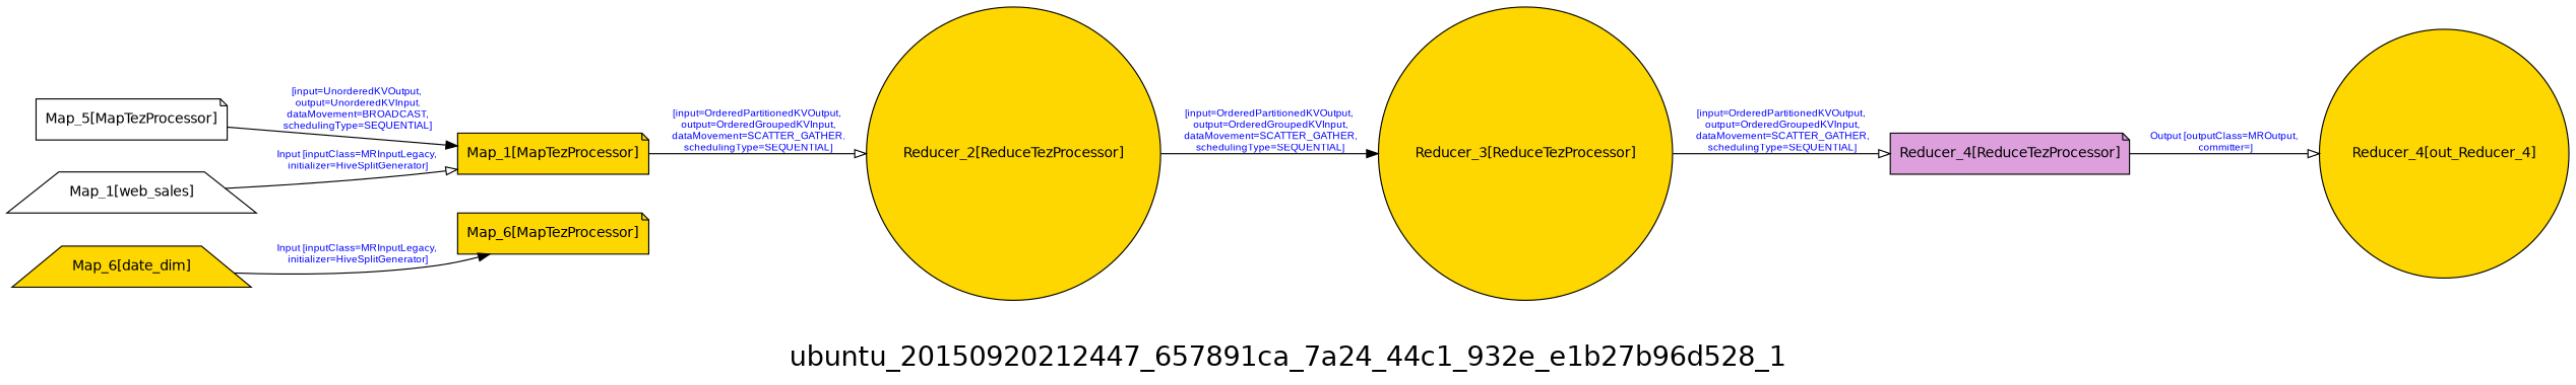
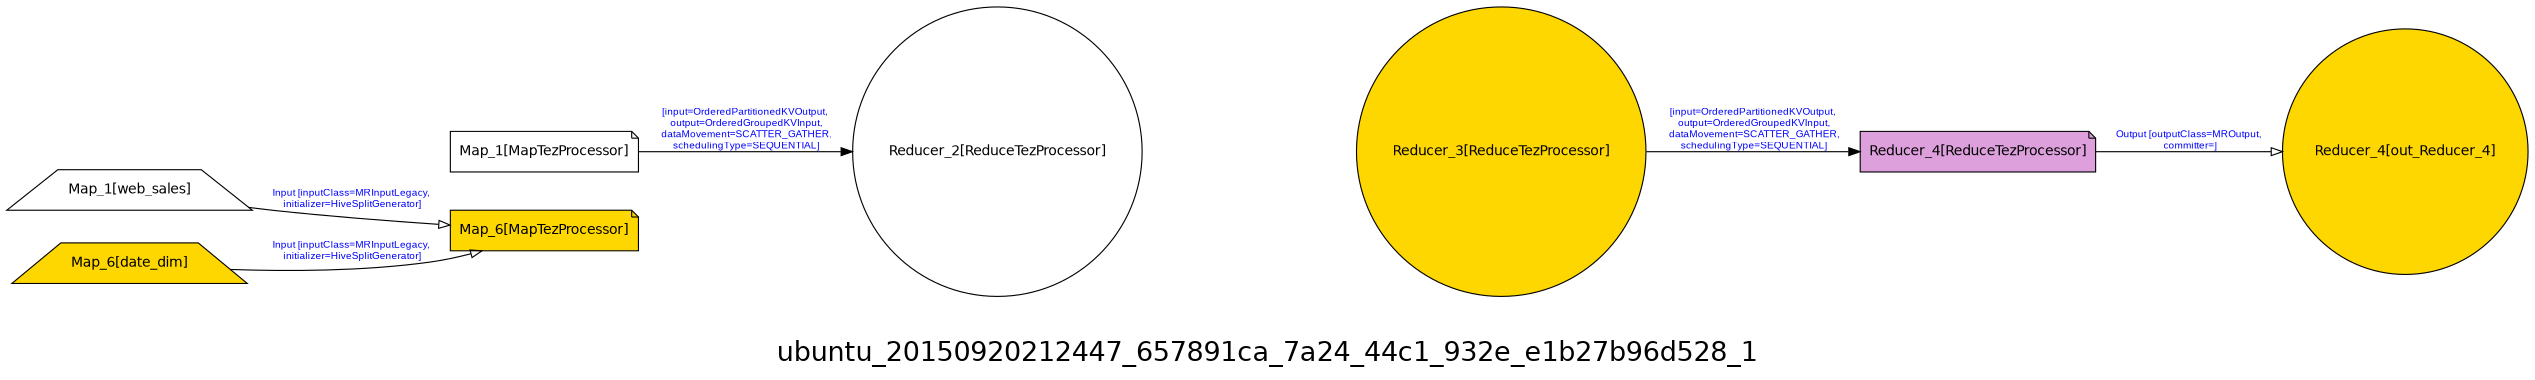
  digraph {
    fontname=Helvetica
    fontsize=24
    label=ubuntu_20150920212447_657891ca_7a24_44c1_932e_e1b27b96d528_1
    rankdir=LR
    node [fillcolor=gold fontname=Helvetica fontsize=12 shape=note style=filled]
    edge [arrowhead=normal fontcolor=blue fontname=Arial fontsize=9]
-   n1 [fillcolor=white label="Map_5[MapTezProcessor]"]
-   n2 [label="Map_1[MapTezProcessor]"]
-   n3 [label="Reducer_2[ReduceTezProcessor]" shape=circle]
+   n2 [fillcolor=white label="Map_1[MapTezProcessor]"]
+   n3 [fillcolor=white label="Reducer_2[ReduceTezProcessor]" shape=circle]
    n4 [label="Reducer_3[ReduceTezProcessor]" shape=circle]
    n5 [fillcolor=plum label="Reducer_4[ReduceTezProcessor]"]
    n6 [label="Reducer_4[out_Reducer_4]" shape=circle]
    n7 [fillcolor=white label="Map_1[web_sales]" shape=trapezium]
    n8 [label="Map_6[date_dim]" shape=trapezium]
    n9 [label="Map_6[MapTezProcessor]"]
-   n1 -> n2 [label="[input=UnorderedKVOutput,\n output=UnorderedKVInput,\n dataMovement=BROADCAST,\n schedulingType=SEQUENTIAL]"]
-   n2 -> n3 [arrowhead=onormal label="[input=OrderedPartitionedKVOutput,\n output=OrderedGroupedKVInput,\n dataMovement=SCATTER_GATHER,\n schedulingType=SEQUENTIAL]"]
-   n3 -> n4 [label="[input=OrderedPartitionedKVOutput,\n output=OrderedGroupedKVInput,\n dataMovement=SCATTER_GATHER,\n schedulingType=SEQUENTIAL]"]
-   n4 -> n5 [arrowhead=onormal label="[input=OrderedPartitionedKVOutput,\n output=OrderedGroupedKVInput,\n dataMovement=SCATTER_GATHER,\n schedulingType=SEQUENTIAL]"]
+   n2 -> n3 [label="[input=OrderedPartitionedKVOutput,\n output=OrderedGroupedKVInput,\n dataMovement=SCATTER_GATHER,\n schedulingType=SEQUENTIAL]"]
+   n4 -> n5 [label="[input=OrderedPartitionedKVOutput,\n output=OrderedGroupedKVInput,\n dataMovement=SCATTER_GATHER,\n schedulingType=SEQUENTIAL]"]
    n5 -> n6 [arrowhead=onormal label="Output [outputClass=MROutput,\n committer=]"]
-   n7 -> n2 [arrowhead=onormal label="Input [inputClass=MRInputLegacy,\n initializer=HiveSplitGenerator]"]
-   n8 -> n9 [label="Input [inputClass=MRInputLegacy,\n initializer=HiveSplitGenerator]"]
+   n7 -> n9 [arrowhead=onormal label="Input [inputClass=MRInputLegacy,\n initializer=HiveSplitGenerator]"]
+   n8 -> n9 [arrowhead=onormal label="Input [inputClass=MRInputLegacy,\n initializer=HiveSplitGenerator]"]
  }
